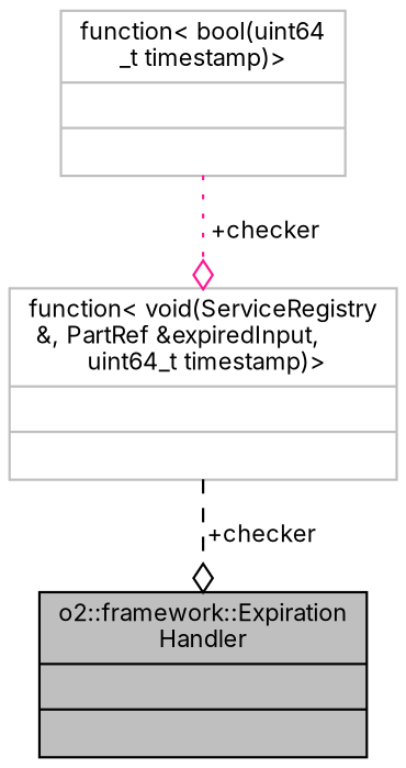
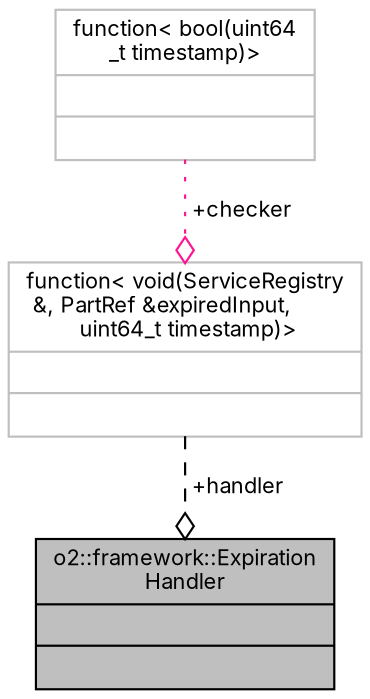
  digraph {
    fontname=Inter
    node [color=grey75 fontname=Inter fontsize=10 shape=record]
    edge [arrowhead=odiamond fontname=Inter fontsize=10 labelfontname=Helvetica labelfontsize=10]
    n1 [color=black fillcolor=grey75 fontcolor=black height=0.2 label="{o2::framework::Expiration\lHandler\n||}" style=filled width=0.4]
    n2 [height=0.2 label="{function\< bool(uint64\l_t timestamp)\>\n||}" width=0.4]
    n3 [height=0.2 label="{function\< void(ServiceRegistry\l &, PartRef &expiredInput,\l uint64_t timestamp)\>\n||}" width=0.4]
    n2 -> n3 [color=deeppink label=" +checker" style=dotted]
-   n3 -> n1 [color=black label=" +checker" style=dashed]
+   n3 -> n1 [color=black label=" +handler" style=dashed]
  }
